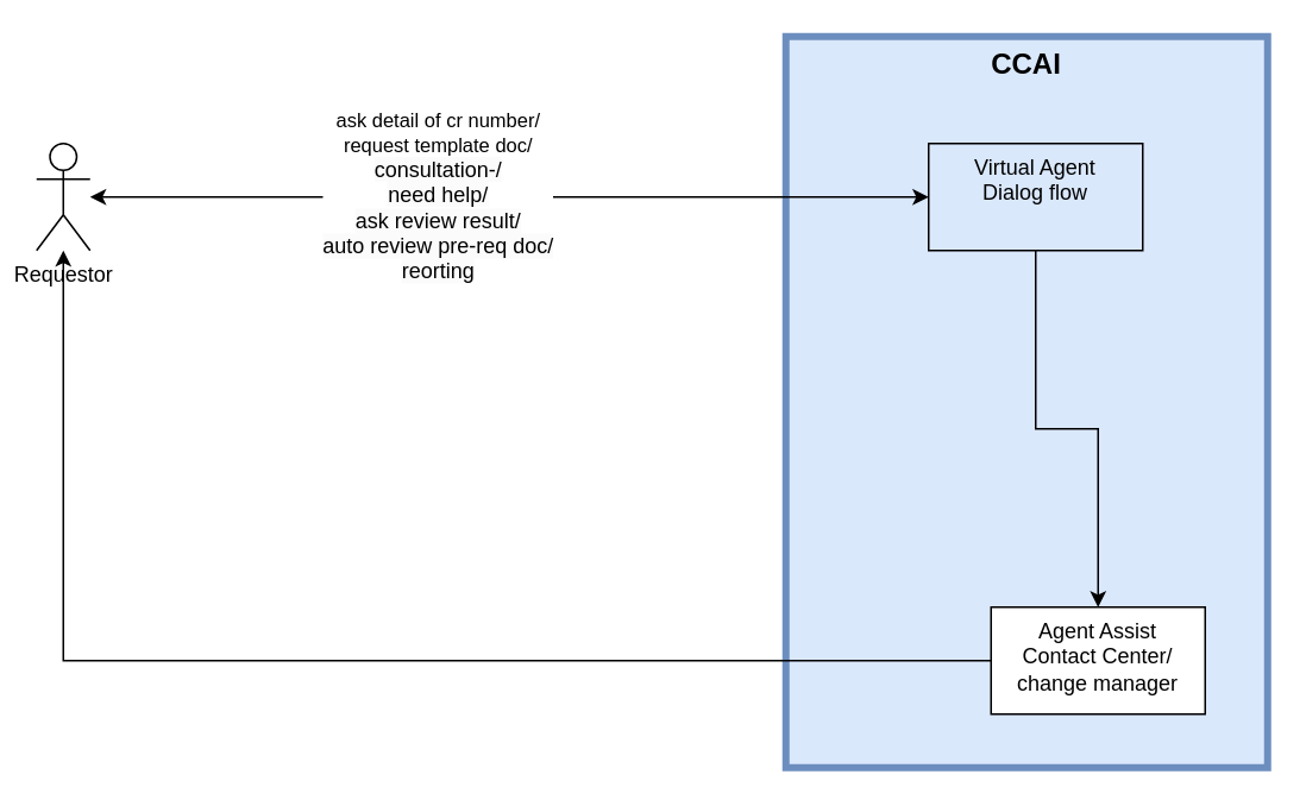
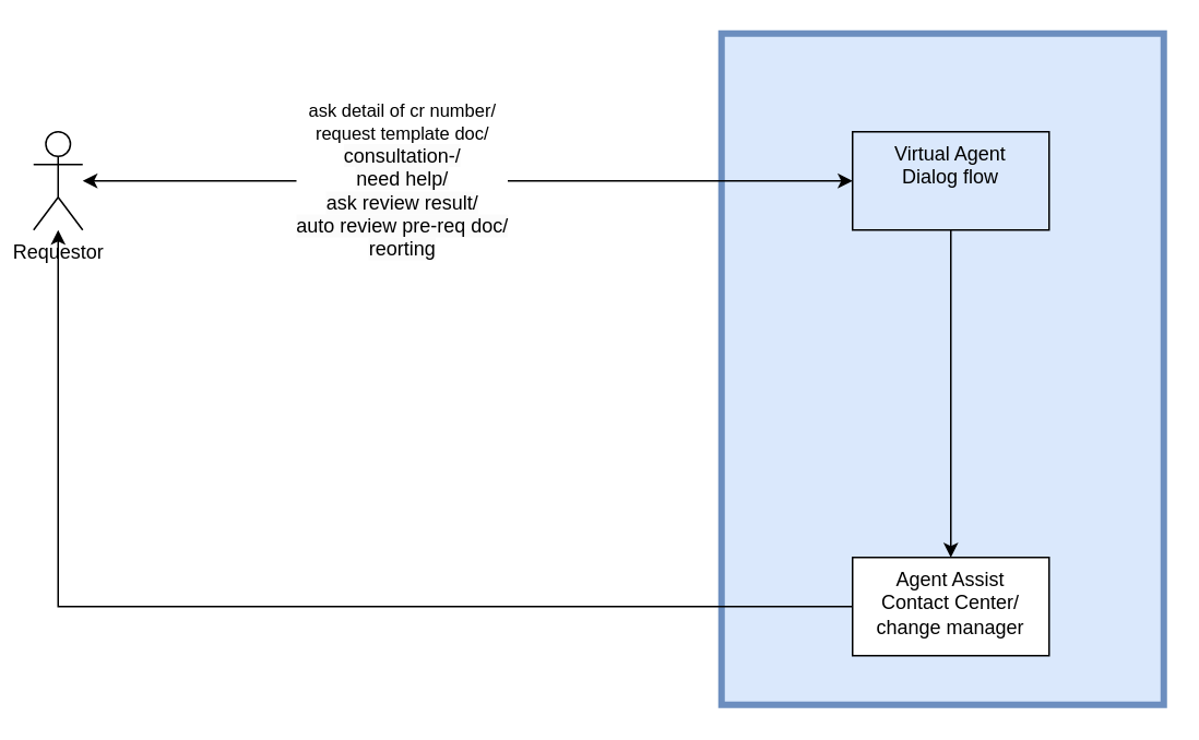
  <mxCell id="0" />
  <mxCell id="1" parent="0" />
  <mxCell id="2" value="" style="rounded=0;whiteSpace=wrap;html=1;fillColor=#dae8fc;strokeColor=#6c8ebf;strokeWidth=4;" vertex="1" parent="1"><mxGeometry x="440" y="20" width="270" height="410" as="geometry" /></mxCell>
  <mxCell id="3" value="" style="edgeStyle=orthogonalEdgeStyle;rounded=0;orthogonalLoop=1;jettySize=auto;html=1;startArrow=classic;startFill=1;" edge="1" parent="1" source="5" target="7"><mxGeometry relative="1" as="geometry" /></mxCell>
  <mxCell id="4" value="ask detail of cr number/&lt;br&gt;request template doc/&lt;br style=&quot;border-color: var(--border-color); font-size: 12px; background-color: rgb(251, 251, 251);&quot;&gt;&lt;span style=&quot;font-size: 12px; background-color: rgb(251, 251, 251);&quot;&gt;consultation-/&lt;br&gt;need help/&lt;br&gt;ask review result/&lt;br&gt;auto review pre-req doc/&lt;br&gt;reorting&lt;/span&gt;" style="edgeLabel;html=1;align=center;verticalAlign=middle;resizable=0;points=[];" vertex="1" connectable="0" parent="3"><mxGeometry x="-0.173" y="1" relative="1" as="geometry"><mxPoint as="offset" /></mxGeometry></mxCell>
  <mxCell id="5" value="Requestor" style="shape=umlActor;verticalLabelPosition=bottom;verticalAlign=top;html=1;outlineConnect=0;" vertex="1" parent="1"><mxGeometry x="20" y="80" width="30" height="60" as="geometry" /></mxCell>
  <mxCell id="6" value="" style="edgeStyle=orthogonalEdgeStyle;rounded=0;orthogonalLoop=1;jettySize=auto;html=1;" edge="1" parent="1" source="7" target="9"><mxGeometry relative="1" as="geometry" /></mxCell>
  <mxCell id="7" value="Virtual Agent&lt;br&gt;Dialog flow" style="whiteSpace=wrap;html=1;verticalAlign=top;fillColor=#dae8fc;" vertex="1" parent="1"><mxGeometry x="520" y="80" width="120" height="60" as="geometry" /></mxCell>
  <mxCell id="8" style="edgeStyle=orthogonalEdgeStyle;rounded=0;orthogonalLoop=1;jettySize=auto;html=1;" edge="1" parent="1" source="9" target="5"><mxGeometry relative="1" as="geometry" /></mxCell>
- <mxCell id="9" value="Agent Assist&lt;br&gt;Contact Center/&lt;br&gt;change manager" style="whiteSpace=wrap;html=1;verticalAlign=top;" vertex="1" parent="1"><mxGeometry x="555" y="340" width="120" height="60" as="geometry" /></mxCell>
- <mxCell id="10" value="CCAI" style="text;html=1;strokeColor=none;fillColor=none;align=center;verticalAlign=middle;whiteSpace=wrap;rounded=0;strokeWidth=1;fontStyle=1;fontSize=16;" vertex="1" parent="1"><mxGeometry x="545" y="20" width="60" height="30" as="geometry" /></mxCell>
+ <mxCell id="9" value="Agent Assist&lt;br&gt;Contact Center/&lt;br&gt;change manager" style="whiteSpace=wrap;html=1;verticalAlign=top;" vertex="1" parent="1"><mxGeometry x="520" y="340" width="120" height="60" as="geometry" /></mxCell>
